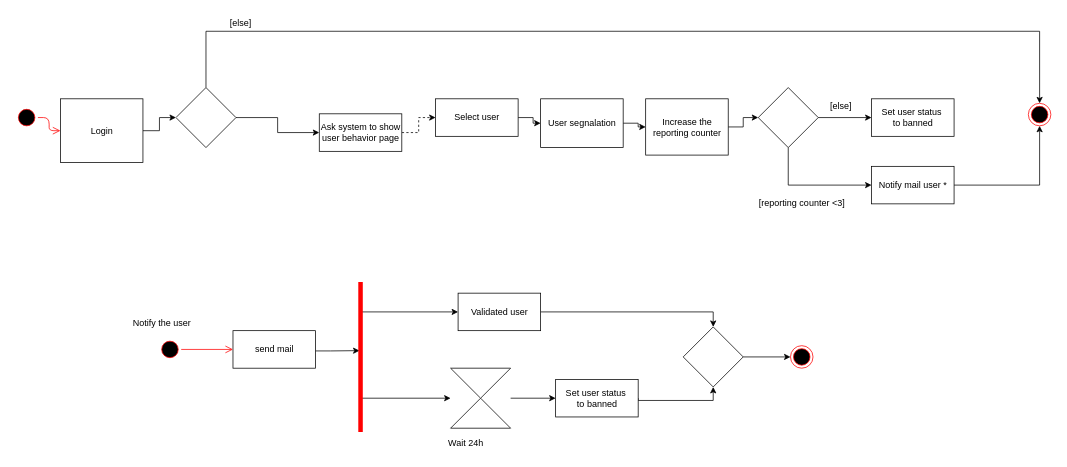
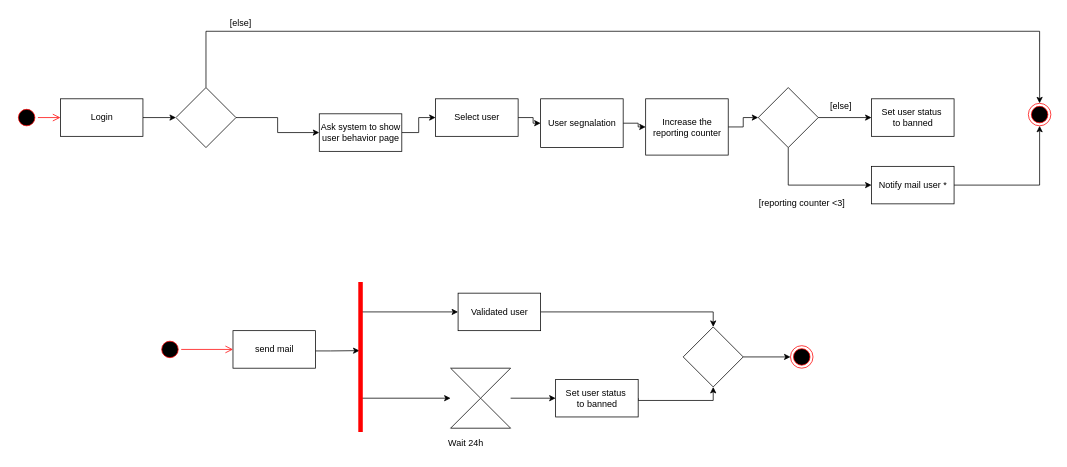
  <mxCell id="0" />
  <mxCell id="1" parent="0" />
  <mxCell id="2" value="" style="ellipse;html=1;shape=startState;fillColor=#000000;strokeColor=#ff0000;" parent="1" vertex="1"><mxGeometry x="20" y="141" width="30" height="30" as="geometry" /></mxCell>
  <mxCell id="3" value="" style="edgeStyle=orthogonalEdgeStyle;html=1;verticalAlign=bottom;endArrow=open;endSize=8;strokeColor=#ff0000;entryX=0;entryY=0.5;entryDx=0;entryDy=0;" parent="1" source="2" target="5" edge="1"><mxGeometry relative="1" as="geometry"><mxPoint x="110" y="386" as="targetPoint" /></mxGeometry></mxCell>
  <mxCell id="4" style="edgeStyle=orthogonalEdgeStyle;rounded=0;orthogonalLoop=1;jettySize=auto;html=1;entryX=0;entryY=0.5;entryDx=0;entryDy=0;" parent="1" source="5" target="14" edge="1"><mxGeometry relative="1" as="geometry" /></mxCell>
- <mxCell id="5" value="Login" style="html=1;" parent="1" vertex="1"><mxGeometry x="80" y="131" width="110" height="85" as="geometry" /></mxCell>
- <mxCell id="6" style="edgeStyle=orthogonalEdgeStyle;rounded=0;orthogonalLoop=1;jettySize=auto;html=1;dashed=1;" parent="1" source="7" target="9" edge="1"><mxGeometry relative="1" as="geometry" /></mxCell>
+ <mxCell id="5" value="Login" style="html=1;" parent="1" vertex="1"><mxGeometry x="80" y="131" width="110" height="50" as="geometry" /></mxCell>
+ <mxCell id="6" style="edgeStyle=orthogonalEdgeStyle;rounded=0;orthogonalLoop=1;jettySize=auto;html=1;" parent="1" source="7" target="9" edge="1"><mxGeometry relative="1" as="geometry" /></mxCell>
  <mxCell id="7" value="Ask system to show&lt;br&gt;user behavior page" style="html=1;" parent="1" vertex="1"><mxGeometry x="425" y="151" width="110" height="50" as="geometry" /></mxCell>
  <mxCell id="8" style="edgeStyle=orthogonalEdgeStyle;rounded=0;orthogonalLoop=1;jettySize=auto;html=1;entryX=0;entryY=0.5;entryDx=0;entryDy=0;" parent="1" source="9" target="16" edge="1"><mxGeometry relative="1" as="geometry" /></mxCell>
  <mxCell id="9" value="Select user" style="html=1;" parent="1" vertex="1"><mxGeometry x="580" y="131" width="110" height="50" as="geometry" /></mxCell>
  <mxCell id="10" style="edgeStyle=orthogonalEdgeStyle;rounded=0;orthogonalLoop=1;jettySize=auto;html=1;entryX=0.5;entryY=1;entryDx=0;entryDy=0;" edge="1" parent="1" source="11" target="28"><mxGeometry relative="1" as="geometry"><mxPoint x="1300" y="170" as="targetPoint" /><Array as="points"><mxPoint x="1385" y="246" /></Array></mxGeometry></mxCell>
  <mxCell id="11" value="Notify mail user *" style="html=1;" parent="1" vertex="1"><mxGeometry x="1161" y="221" width="110" height="50" as="geometry" /></mxCell>
  <mxCell id="12" style="edgeStyle=orthogonalEdgeStyle;rounded=0;orthogonalLoop=1;jettySize=auto;html=1;entryX=0;entryY=0.5;entryDx=0;entryDy=0;" parent="1" source="14" target="7" edge="1"><mxGeometry relative="1" as="geometry" /></mxCell>
  <mxCell id="13" style="edgeStyle=orthogonalEdgeStyle;rounded=0;orthogonalLoop=1;jettySize=auto;html=1;entryX=0.5;entryY=0;entryDx=0;entryDy=0;" edge="1" parent="1" source="14" target="28"><mxGeometry relative="1" as="geometry"><Array as="points"><mxPoint x="274" y="41" /><mxPoint x="1385" y="41" /></Array></mxGeometry></mxCell>
  <mxCell id="14" value="" style="rhombus;whiteSpace=wrap;html=1;" parent="1" vertex="1"><mxGeometry x="234" y="116" width="80" height="80" as="geometry" /></mxCell>
  <mxCell id="15" style="edgeStyle=orthogonalEdgeStyle;rounded=0;orthogonalLoop=1;jettySize=auto;html=1;entryX=0;entryY=0.5;entryDx=0;entryDy=0;" edge="1" parent="1" source="16" target="18"><mxGeometry relative="1" as="geometry"><mxPoint x="860" y="156" as="targetPoint" /></mxGeometry></mxCell>
  <mxCell id="16" value="User segnalation" style="html=1;" parent="1" vertex="1"><mxGeometry x="720" y="131" width="110" height="65" as="geometry" /></mxCell>
  <mxCell id="17" style="edgeStyle=orthogonalEdgeStyle;rounded=0;orthogonalLoop=1;jettySize=auto;html=1;entryX=0;entryY=0.5;entryDx=0;entryDy=0;" edge="1" parent="1" source="18" target="36"><mxGeometry relative="1" as="geometry" /></mxCell>
  <mxCell id="18" value="Increase the&lt;br&gt;reporting counter" style="html=1;" parent="1" vertex="1"><mxGeometry x="860" y="131" width="110" height="75" as="geometry" /></mxCell>
  <mxCell id="19" style="edgeStyle=orthogonalEdgeStyle;rounded=0;orthogonalLoop=1;jettySize=auto;html=1;entryX=0.5;entryY=0;entryDx=0;entryDy=0;" edge="1" parent="1" source="20" target="44"><mxGeometry relative="1" as="geometry"><mxPoint x="910" y="415" as="targetPoint" /><Array as="points"><mxPoint x="950" y="415" /></Array></mxGeometry></mxCell>
  <mxCell id="20" value="Validated user" style="html=1;" parent="1" vertex="1"><mxGeometry x="610" y="390" width="110" height="50" as="geometry" /></mxCell>
  <mxCell id="21" style="edgeStyle=orthogonalEdgeStyle;rounded=0;orthogonalLoop=1;jettySize=auto;html=1;entryX=0.542;entryY=0.36;entryDx=0;entryDy=0;entryPerimeter=0;" edge="1" parent="1" source="22" target="42"><mxGeometry relative="1" as="geometry"><Array as="points"><mxPoint x="440" y="467" /><mxPoint x="440" y="467" /></Array></mxGeometry></mxCell>
  <mxCell id="22" value="send mail" style="html=1;" parent="1" vertex="1"><mxGeometry x="310" y="440" width="110" height="50" as="geometry" /></mxCell>
  <mxCell id="23" style="edgeStyle=orthogonalEdgeStyle;rounded=0;orthogonalLoop=1;jettySize=auto;html=1;exitX=1;exitY=0.5;exitDx=0;exitDy=0;entryX=0.5;entryY=1;entryDx=0;entryDy=0;" edge="1" parent="1" source="24" target="44"><mxGeometry relative="1" as="geometry"><mxPoint x="950" y="510" as="targetPoint" /><Array as="points"><mxPoint x="850" y="533" /><mxPoint x="950" y="533" /></Array></mxGeometry></mxCell>
  <mxCell id="24" value="Set user status&amp;nbsp;&lt;br&gt;to banned" style="html=1;" parent="1" vertex="1"><mxGeometry x="740" y="505" width="110" height="50" as="geometry" /></mxCell>
  <mxCell id="25" value="" style="ellipse;html=1;shape=startState;fillColor=#000000;strokeColor=#ff0000;" parent="1" vertex="1"><mxGeometry x="211" y="450" width="30" height="30" as="geometry" /></mxCell>
  <mxCell id="26" value="" style="edgeStyle=orthogonalEdgeStyle;html=1;verticalAlign=bottom;endArrow=open;endSize=8;strokeColor=#ff0000;" parent="1" source="25" target="22" edge="1"><mxGeometry relative="1" as="geometry"><mxPoint x="310" y="635" as="targetPoint" /></mxGeometry></mxCell>
- <mxCell id="27" value="Notify the user" style="text;html=1;align=center;verticalAlign=middle;resizable=0;points=[];autosize=1;" parent="1" vertex="1"><mxGeometry x="170" y="420" width="90" height="20" as="geometry" /></mxCell>
  <mxCell id="28" value="" style="ellipse;html=1;shape=endState;fillColor=#000000;strokeColor=#ff0000;" parent="1" vertex="1"><mxGeometry x="1370" y="137" width="30" height="30" as="geometry" /></mxCell>
  <mxCell id="29" value="Wait 24h" style="text;html=1;align=center;verticalAlign=middle;resizable=0;points=[];autosize=1;" parent="1" vertex="1"><mxGeometry x="590" y="580" width="60" height="20" as="geometry" /></mxCell>
  <mxCell id="30" value="" style="ellipse;html=1;shape=endState;fillColor=#000000;strokeColor=#ff0000;" parent="1" vertex="1"><mxGeometry x="1053" y="460" width="30" height="30" as="geometry" /></mxCell>
  <mxCell id="31" style="edgeStyle=orthogonalEdgeStyle;rounded=0;orthogonalLoop=1;jettySize=auto;html=1;entryX=0;entryY=0.5;entryDx=0;entryDy=0;" edge="1" parent="1" source="32" target="24"><mxGeometry relative="1" as="geometry" /></mxCell>
  <mxCell id="32" value="" style="shape=collate;whiteSpace=wrap;html=1;" vertex="1" parent="1"><mxGeometry x="600" y="490" width="80" height="80" as="geometry" /></mxCell>
  <mxCell id="33" value="[else]" style="text;html=1;align=center;verticalAlign=middle;resizable=0;points=[];autosize=1;" vertex="1" parent="1"><mxGeometry x="300" y="20" width="40" height="20" as="geometry" /></mxCell>
  <mxCell id="34" style="edgeStyle=orthogonalEdgeStyle;rounded=0;orthogonalLoop=1;jettySize=auto;html=1;entryX=0;entryY=0.5;entryDx=0;entryDy=0;" edge="1" parent="1" source="36" target="11"><mxGeometry relative="1" as="geometry"><Array as="points"><mxPoint x="1050" y="246" /></Array></mxGeometry></mxCell>
  <mxCell id="35" style="edgeStyle=orthogonalEdgeStyle;rounded=0;orthogonalLoop=1;jettySize=auto;html=1;" edge="1" parent="1" source="36" target="37"><mxGeometry relative="1" as="geometry" /></mxCell>
  <mxCell id="36" value="" style="rhombus;whiteSpace=wrap;html=1;" vertex="1" parent="1"><mxGeometry x="1010" y="116" width="80" height="80" as="geometry" /></mxCell>
  <mxCell id="37" value="Set user status&amp;nbsp;&lt;br&gt;to banned" style="html=1;" vertex="1" parent="1"><mxGeometry x="1161" y="131" width="110" height="50" as="geometry" /></mxCell>
  <mxCell id="38" value="[reporting counter &amp;lt;3]" style="text;html=1;align=center;verticalAlign=middle;resizable=0;points=[];autosize=1;" vertex="1" parent="1"><mxGeometry x="1003" y="260" width="130" height="20" as="geometry" /></mxCell>
  <mxCell id="39" value="[else]" style="text;html=1;align=center;verticalAlign=middle;resizable=0;points=[];autosize=1;" vertex="1" parent="1"><mxGeometry x="1100" y="131" width="40" height="20" as="geometry" /></mxCell>
  <mxCell id="40" style="edgeStyle=orthogonalEdgeStyle;rounded=0;orthogonalLoop=1;jettySize=auto;html=1;exitX=0.75;exitY=0.5;exitDx=0;exitDy=0;exitPerimeter=0;entryX=0;entryY=0.5;entryDx=0;entryDy=0;" edge="1" parent="1" source="42" target="20"><mxGeometry relative="1" as="geometry"><Array as="points"><mxPoint x="479" y="420" /></Array></mxGeometry></mxCell>
  <mxCell id="41" style="edgeStyle=orthogonalEdgeStyle;rounded=0;orthogonalLoop=1;jettySize=auto;html=1;exitX=0.25;exitY=0.5;exitDx=0;exitDy=0;exitPerimeter=0;" edge="1" parent="1" source="42" target="32"><mxGeometry relative="1" as="geometry"><Array as="points"><mxPoint x="480" y="530" /></Array></mxGeometry></mxCell>
  <mxCell id="42" value="" style="shape=line;html=1;strokeWidth=6;strokeColor=#ff0000;rotation=-90;" vertex="1" parent="1"><mxGeometry x="380" y="470" width="200" height="10" as="geometry" /></mxCell>
  <mxCell id="43" style="edgeStyle=orthogonalEdgeStyle;rounded=0;orthogonalLoop=1;jettySize=auto;html=1;entryX=0;entryY=0.5;entryDx=0;entryDy=0;" edge="1" parent="1" source="44" target="30"><mxGeometry relative="1" as="geometry" /></mxCell>
  <mxCell id="44" value="" style="rhombus;whiteSpace=wrap;html=1;" vertex="1" parent="1"><mxGeometry x="910" y="435" width="80" height="80" as="geometry" /></mxCell>
